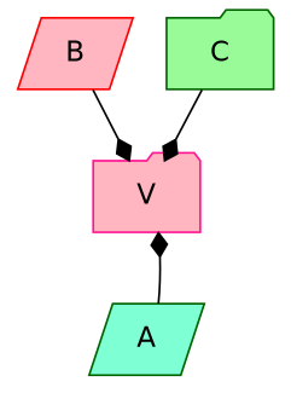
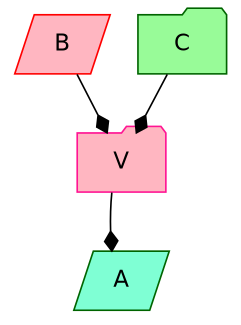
  digraph {
    node [color=darkgreen fillcolor=lightpink fontname=Helvetica shape=folder style=filled]
    edge [arrowhead=diamond fontname=Helvetica]
    n1 [color=deeppink label=V]
    n2 [fillcolor=aquamarine label=A shape=parallelogram]
    n3 [color=red label=B shape=parallelogram]
    n4 [fillcolor=palegreen label=C]
-   n2 -> n1
+   n1 -> n2
    n3 -> n1
    n4 -> n1
  }
